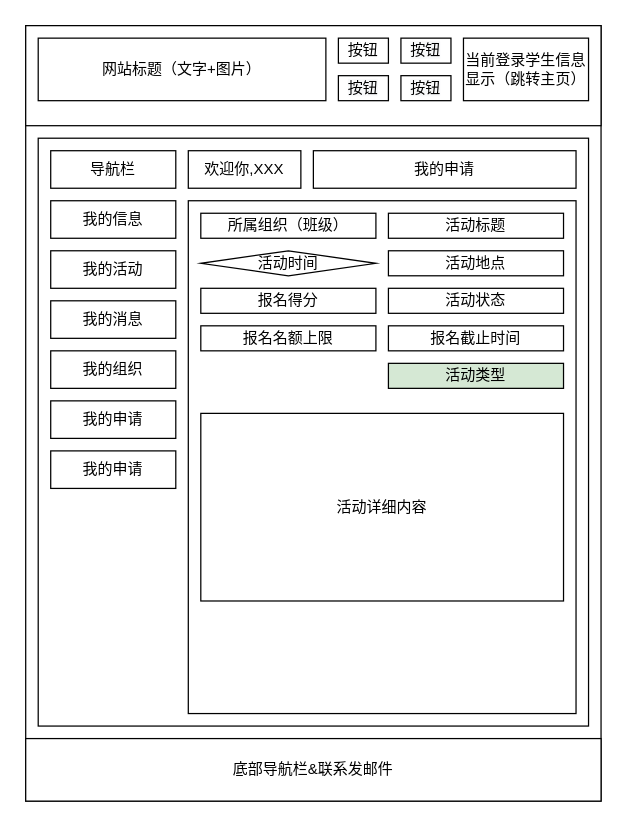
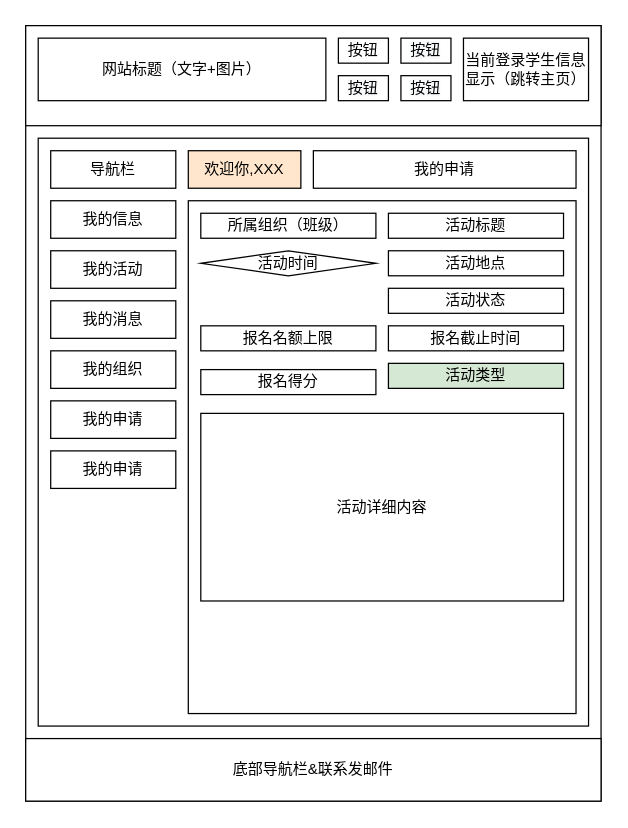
  <mxCell id="0" />
  <mxCell id="1" parent="0" />
  <mxCell id="2" value="" style="rounded=0;whiteSpace=wrap;html=1;" parent="1" vertex="1"><mxGeometry x="20" y="20" width="460" height="620" as="geometry" /></mxCell>
  <mxCell id="3" value="底部导航栏&amp;amp;联系发邮件" style="rounded=0;whiteSpace=wrap;html=1;" parent="1" vertex="1"><mxGeometry x="20" y="590" width="460" height="50" as="geometry" /></mxCell>
  <mxCell id="4" value="" style="rounded=0;whiteSpace=wrap;html=1;" parent="1" vertex="1"><mxGeometry x="20" y="20" width="460" height="80" as="geometry" /></mxCell>
  <mxCell id="5" value="网站标题（文字+图片）" style="rounded=0;whiteSpace=wrap;html=1;" parent="1" vertex="1"><mxGeometry x="30" y="30" width="230" height="50" as="geometry" /></mxCell>
  <mxCell id="6" value="当前登录学生信息显示（跳转主页）" style="rounded=0;whiteSpace=wrap;html=1;" parent="1" vertex="1"><mxGeometry x="370" y="30" width="100" height="50" as="geometry" /></mxCell>
  <mxCell id="7" value="按钮" style="rounded=0;whiteSpace=wrap;html=1;" parent="1" vertex="1"><mxGeometry x="270" y="30" width="40" height="20" as="geometry" /></mxCell>
  <mxCell id="8" value="&#10;&#10;&lt;span style=&quot;color: rgb(0, 0, 0); font-family: helvetica; font-size: 12px; font-style: normal; font-weight: 400; letter-spacing: normal; text-align: center; text-indent: 0px; text-transform: none; word-spacing: 0px; background-color: rgb(248, 249, 250); display: inline; float: none;&quot;&gt;按钮&lt;/span&gt;&#10;&#10;" style="rounded=0;whiteSpace=wrap;html=1;" parent="1" vertex="1"><mxGeometry x="320" y="30" width="40" height="20" as="geometry" /></mxCell>
  <mxCell id="9" value="&#10;&#10;&lt;span style=&quot;color: rgb(0, 0, 0); font-family: helvetica; font-size: 12px; font-style: normal; font-weight: 400; letter-spacing: normal; text-align: center; text-indent: 0px; text-transform: none; word-spacing: 0px; background-color: rgb(248, 249, 250); display: inline; float: none;&quot;&gt;按钮&lt;/span&gt;&#10;&#10;" style="rounded=0;whiteSpace=wrap;html=1;" parent="1" vertex="1"><mxGeometry x="270" y="60" width="40" height="20" as="geometry" /></mxCell>
  <mxCell id="10" value="&#10;&#10;&lt;span style=&quot;color: rgb(0, 0, 0); font-family: helvetica; font-size: 12px; font-style: normal; font-weight: 400; letter-spacing: normal; text-align: center; text-indent: 0px; text-transform: none; word-spacing: 0px; background-color: rgb(248, 249, 250); display: inline; float: none;&quot;&gt;按钮&lt;/span&gt;&#10;&#10;" style="rounded=0;whiteSpace=wrap;html=1;" parent="1" vertex="1"><mxGeometry x="320" y="60" width="40" height="20" as="geometry" /></mxCell>
  <mxCell id="11" value="" style="rounded=0;whiteSpace=wrap;html=1;" parent="1" vertex="1"><mxGeometry x="30" y="110" width="440" height="470" as="geometry" /></mxCell>
  <mxCell id="12" value="我的信息" style="rounded=0;whiteSpace=wrap;html=1;" parent="1" vertex="1"><mxGeometry x="40" y="160" width="100" height="30" as="geometry" /></mxCell>
  <mxCell id="13" value="我的活动" style="rounded=0;whiteSpace=wrap;html=1;" parent="1" vertex="1"><mxGeometry x="40" y="200" width="100" height="30" as="geometry" /></mxCell>
  <mxCell id="14" value="我的消息" style="rounded=0;whiteSpace=wrap;html=1;" parent="1" vertex="1"><mxGeometry x="40" y="240" width="100" height="30" as="geometry" /></mxCell>
  <mxCell id="15" value="我的组织" style="rounded=0;whiteSpace=wrap;html=1;" parent="1" vertex="1"><mxGeometry x="40" y="280" width="100" height="30" as="geometry" /></mxCell>
  <mxCell id="16" value="" style="rounded=0;whiteSpace=wrap;html=1;" parent="1" vertex="1"><mxGeometry x="150" y="160" width="310" height="410" as="geometry" /></mxCell>
  <mxCell id="17" value="导航栏" style="rounded=0;whiteSpace=wrap;html=1;" parent="1" vertex="1"><mxGeometry x="40" y="120" width="100" height="30" as="geometry" /></mxCell>
  <mxCell id="18" value="我的申请" style="rounded=0;whiteSpace=wrap;html=1;" parent="1" vertex="1"><mxGeometry x="40" y="320" width="100" height="30" as="geometry" /></mxCell>
  <mxCell id="19" value="我的申请" style="rounded=0;whiteSpace=wrap;html=1;" parent="1" vertex="1"><mxGeometry x="250" y="120" width="210" height="30" as="geometry" /></mxCell>
- <mxCell id="20" value="欢迎你,XXX" style="rounded=0;whiteSpace=wrap;html=1;" parent="1" vertex="1"><mxGeometry x="150" y="120" width="90" height="30" as="geometry" /></mxCell>
+ <mxCell id="20" value="欢迎你,XXX" style="rounded=0;whiteSpace=wrap;html=1;fillColor=#ffe6cc;" parent="1" vertex="1"><mxGeometry x="150" y="120" width="90" height="30" as="geometry" /></mxCell>
  <mxCell id="21" value="我的申请" style="rounded=0;whiteSpace=wrap;html=1;" parent="1" vertex="1"><mxGeometry x="40" y="360" width="100" height="30" as="geometry" /></mxCell>
  <mxCell id="22" value="活动详细内容" style="rounded=0;whiteSpace=wrap;html=1;" parent="1" vertex="1"><mxGeometry x="160" y="330" width="290" height="150" as="geometry" /></mxCell>
  <mxCell id="23" value="所属组织（班级）" style="rounded=0;whiteSpace=wrap;html=1;" parent="1" vertex="1"><mxGeometry x="160" y="170" width="140" height="20" as="geometry" /></mxCell>
  <mxCell id="24" value="活动标题" style="rounded=0;whiteSpace=wrap;html=1;" parent="1" vertex="1"><mxGeometry x="310" y="170" width="140" height="20" as="geometry" /></mxCell>
  <mxCell id="25" value="活动时间" style="rhombus;whiteSpace=wrap;html=1;" parent="1" vertex="1"><mxGeometry x="160" y="200" width="140" height="20" as="geometry" /></mxCell>
  <mxCell id="26" value="活动地点" style="rounded=0;whiteSpace=wrap;html=1;" parent="1" vertex="1"><mxGeometry x="310" y="200" width="140" height="20" as="geometry" /></mxCell>
- <mxCell id="27" value="报名得分" style="rounded=0;whiteSpace=wrap;html=1;" parent="1" vertex="1"><mxGeometry x="160" y="230" width="140" height="20" as="geometry" /></mxCell>
+ <mxCell id="27" value="报名得分" style="rounded=0;whiteSpace=wrap;html=1;" parent="1" vertex="1"><mxGeometry x="160" y="295" width="140" height="20" as="geometry" /></mxCell>
  <mxCell id="28" value="报名名额上限" style="rounded=0;whiteSpace=wrap;html=1;" parent="1" vertex="1"><mxGeometry x="160" y="260" width="140" height="20" as="geometry" /></mxCell>
  <mxCell id="29" value="报名截止时间" style="rounded=0;whiteSpace=wrap;html=1;" parent="1" vertex="1"><mxGeometry x="310" y="260" width="140" height="20" as="geometry" /></mxCell>
  <mxCell id="30" value="活动状态" style="rounded=0;whiteSpace=wrap;html=1;" parent="1" vertex="1"><mxGeometry x="310" y="230" width="140" height="20" as="geometry" /></mxCell>
  <mxCell id="31" value="活动类型" style="rounded=0;whiteSpace=wrap;html=1;fillColor=#d5e8d4;" parent="1" vertex="1"><mxGeometry x="310" y="290" width="140" height="20" as="geometry" /></mxCell>
